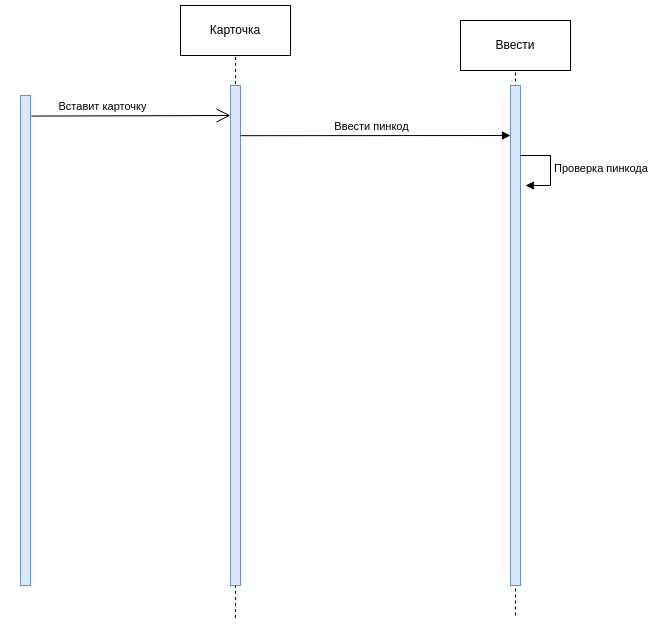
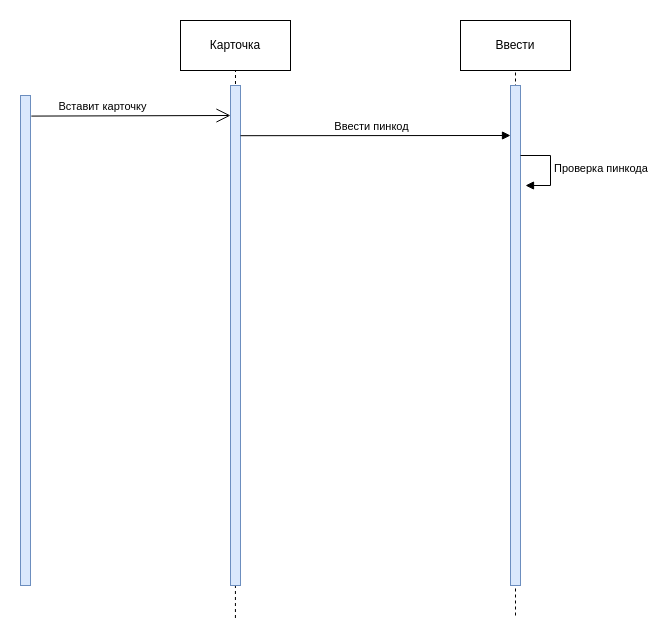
  <mxCell id="0" />
  <mxCell id="1" parent="0" />
  <mxCell id="2" value="" style="endArrow=none;dashed=1;html=1;rounded=0;entryX=0.5;entryY=1;entryDx=0;entryDy=0;" edge="1" parent="1" target="5"><mxGeometry width="50" height="50" relative="1" as="geometry"><mxPoint x="234.93" y="617.5" as="sourcePoint" /><mxPoint x="234.93" y="72.5" as="targetPoint" /></mxGeometry></mxCell>
  <mxCell id="3" value="" style="endArrow=none;dashed=1;html=1;rounded=0;entryX=0.5;entryY=1;entryDx=0;entryDy=0;" edge="1" parent="1" target="6"><mxGeometry width="50" height="50" relative="1" as="geometry"><mxPoint x="515" y="615" as="sourcePoint" /><mxPoint x="360" y="455" as="targetPoint" /></mxGeometry></mxCell>
  <mxCell id="4" value="" style="rounded=0;whiteSpace=wrap;html=1;fillColor=#dae8fc;strokeColor=#6c8ebf;" vertex="1" parent="1"><mxGeometry x="20" y="95" width="10" height="490" as="geometry" /></mxCell>
- <mxCell id="5" value="Карточка" style="html=1;whiteSpace=wrap;" vertex="1" parent="1"><mxGeometry x="180" y="5" width="110" height="50" as="geometry" /></mxCell>
+ <mxCell id="5" value="Карточка" style="html=1;whiteSpace=wrap;" vertex="1" parent="1"><mxGeometry x="180" y="20" width="110" height="50" as="geometry" /></mxCell>
  <mxCell id="6" value="Ввести" style="html=1;whiteSpace=wrap;" vertex="1" parent="1"><mxGeometry x="460" y="20" width="110" height="50" as="geometry" /></mxCell>
  <mxCell id="7" value="" style="rounded=0;whiteSpace=wrap;html=1;fillColor=#dae8fc;strokeColor=#6c8ebf;" vertex="1" parent="1"><mxGeometry x="230" y="85" width="10" height="500" as="geometry" /></mxCell>
  <mxCell id="8" value="" style="rounded=0;whiteSpace=wrap;html=1;fillColor=#dae8fc;strokeColor=#6c8ebf;" vertex="1" parent="1"><mxGeometry x="510" y="85" width="10" height="500" as="geometry" /></mxCell>
  <mxCell id="9" value="" style="endArrow=open;endFill=1;endSize=12;html=1;rounded=0;exitX=1.083;exitY=0.042;exitDx=0;exitDy=0;exitPerimeter=0;" edge="1" parent="1" source="4"><mxGeometry width="160" relative="1" as="geometry"><mxPoint x="40" y="115" as="sourcePoint" /><mxPoint x="230" y="115" as="targetPoint" /></mxGeometry></mxCell>
  <mxCell id="10" value="Вставит карточку" style="edgeLabel;html=1;align=center;verticalAlign=middle;resizable=0;points=[];" vertex="1" connectable="0" parent="9"><mxGeometry x="-0.285" y="1" relative="1" as="geometry"><mxPoint y="-9" as="offset" /></mxGeometry></mxCell>
  <mxCell id="11" value="&amp;nbsp;" style="html=1;verticalAlign=bottom;endArrow=block;edgeStyle=elbowEdgeStyle;elbow=vertical;curved=0;rounded=0;" edge="1" parent="1"><mxGeometry width="80" relative="1" as="geometry"><mxPoint x="240" y="135.19" as="sourcePoint" /><mxPoint x="510" y="135" as="targetPoint" /></mxGeometry></mxCell>
  <mxCell id="12" value="Ввести пинкод" style="edgeLabel;html=1;align=center;verticalAlign=middle;resizable=0;points=[];" vertex="1" connectable="0" parent="11"><mxGeometry x="-0.031" relative="1" as="geometry"><mxPoint y="-10" as="offset" /></mxGeometry></mxCell>
  <mxCell id="13" value="Проверка пинкода" style="html=1;align=left;spacingLeft=2;endArrow=block;rounded=0;edgeStyle=orthogonalEdgeStyle;curved=0;rounded=0;" edge="1" parent="1"><mxGeometry relative="1" as="geometry"><mxPoint x="520" y="155" as="sourcePoint" /><Array as="points"><mxPoint x="550" y="185" /></Array><mxPoint x="525" y="185" as="targetPoint" /></mxGeometry></mxCell>
